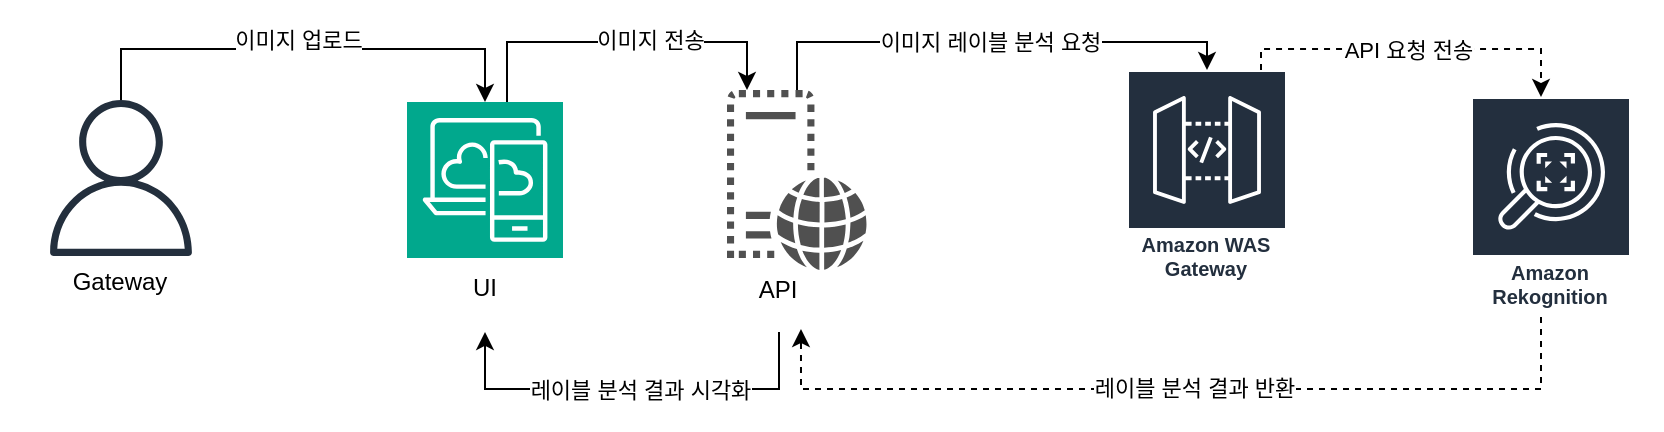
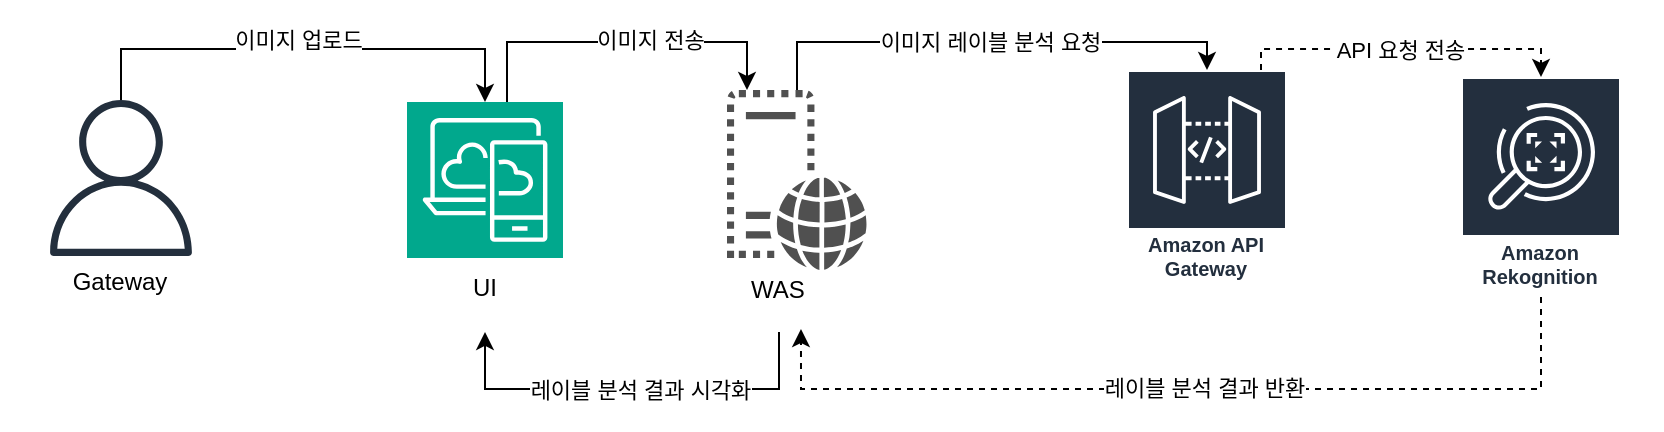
  <mxCell id="0" />
  <mxCell id="1" parent="0" />
- <mxCell id="2" value="Amazon Rekognition" style="sketch=0;outlineConnect=0;fontColor=#232F3E;gradientColor=none;strokeColor=#ffffff;fillColor=#232F3E;dashed=0;verticalLabelPosition=middle;verticalAlign=bottom;align=center;html=1;whiteSpace=wrap;fontSize=10;fontStyle=1;spacing=3;shape=mxgraph.aws4.productIcon;prIcon=mxgraph.aws4.rekognition;" vertex="1" parent="1"><mxGeometry x="735" y="48" width="80" height="110" as="geometry" /></mxCell>
+ <mxCell id="2" value="Amazon Rekognition" style="sketch=0;outlineConnect=0;fontColor=#232F3E;gradientColor=none;strokeColor=#ffffff;fillColor=#232F3E;dashed=0;verticalLabelPosition=middle;verticalAlign=bottom;align=center;html=1;whiteSpace=wrap;fontSize=10;fontStyle=1;spacing=3;shape=mxgraph.aws4.productIcon;prIcon=mxgraph.aws4.rekognition;" vertex="1" parent="1"><mxGeometry x="730" y="38" width="80" height="110" as="geometry" /></mxCell>
  <mxCell id="3" style="edgeStyle=orthogonalEdgeStyle;rounded=0;orthogonalLoop=1;jettySize=auto;html=1;" edge="1" parent="1" source="5" target="13"><mxGeometry relative="1" as="geometry"><Array as="points"><mxPoint x="253" y="20.48" /><mxPoint x="373" y="20.48" /></Array></mxGeometry></mxCell>
  <mxCell id="4" value="이미지 전송" style="edgeLabel;html=1;align=center;verticalAlign=middle;resizable=0;points=[];" vertex="1" connectable="0" parent="3"><mxGeometry x="0.157" y="1" relative="1" as="geometry"><mxPoint as="offset" /></mxGeometry></mxCell>
  <mxCell id="5" value="" style="sketch=0;points=[[0,0,0],[0.25,0,0],[0.5,0,0],[0.75,0,0],[1,0,0],[0,1,0],[0.25,1,0],[0.5,1,0],[0.75,1,0],[1,1,0],[0,0.25,0],[0,0.5,0],[0,0.75,0],[1,0.25,0],[1,0.5,0],[1,0.75,0]];outlineConnect=0;fontColor=#232F3E;fillColor=#01A88D;strokeColor=#ffffff;dashed=0;verticalLabelPosition=bottom;verticalAlign=top;align=center;html=1;fontSize=12;fontStyle=0;aspect=fixed;shape=mxgraph.aws4.resourceIcon;resIcon=mxgraph.aws4.desktop_and_app_streaming;" vertex="1" parent="1"><mxGeometry x="203" y="50.48" width="78" height="78" as="geometry" /></mxCell>
  <mxCell id="6" style="edgeStyle=orthogonalEdgeStyle;rounded=0;orthogonalLoop=1;jettySize=auto;html=1;" edge="1" parent="1" source="8" target="5"><mxGeometry relative="1" as="geometry"><Array as="points"><mxPoint x="60" y="24" /><mxPoint x="242" y="24" /></Array></mxGeometry></mxCell>
  <mxCell id="7" value="이미지 업로드" style="edgeLabel;html=1;align=center;verticalAlign=middle;resizable=0;points=[];" vertex="1" connectable="0" parent="6"><mxGeometry x="-0.029" y="5" relative="1" as="geometry"><mxPoint as="offset" /></mxGeometry></mxCell>
  <mxCell id="8" value="" style="sketch=0;outlineConnect=0;fontColor=#232F3E;gradientColor=none;fillColor=#232F3D;strokeColor=none;dashed=0;verticalLabelPosition=bottom;verticalAlign=top;align=center;html=1;fontSize=12;fontStyle=0;aspect=fixed;pointerEvents=1;shape=mxgraph.aws4.user;" vertex="1" parent="1"><mxGeometry x="21" y="49.48" width="78" height="78" as="geometry" /></mxCell>
  <mxCell id="9" style="edgeStyle=orthogonalEdgeStyle;rounded=0;orthogonalLoop=1;jettySize=auto;html=1;dashed=1;" edge="1" parent="1" source="11" target="2"><mxGeometry relative="1" as="geometry"><Array as="points"><mxPoint x="630" y="93" /><mxPoint x="630" y="24" /><mxPoint x="770" y="24" /></Array></mxGeometry></mxCell>
  <mxCell id="10" value="API 요청 전송" style="edgeLabel;html=1;align=center;verticalAlign=middle;resizable=0;points=[];" vertex="1" connectable="0" parent="9"><mxGeometry x="-0.34" y="-3" relative="1" as="geometry"><mxPoint x="26" y="-3" as="offset" /></mxGeometry></mxCell>
- <mxCell id="11" value="Amazon WAS Gateway" style="sketch=0;outlineConnect=0;fontColor=#232F3E;gradientColor=none;strokeColor=#ffffff;fillColor=#232F3E;dashed=0;verticalLabelPosition=middle;verticalAlign=bottom;align=center;html=1;whiteSpace=wrap;fontSize=10;fontStyle=1;spacing=3;shape=mxgraph.aws4.productIcon;prIcon=mxgraph.aws4.api_gateway;" vertex="1" parent="1"><mxGeometry x="563" y="34.48" width="80" height="110" as="geometry" /></mxCell>
+ <mxCell id="11" value="Amazon API Gateway" style="sketch=0;outlineConnect=0;fontColor=#232F3E;gradientColor=none;strokeColor=#ffffff;fillColor=#232F3E;dashed=0;verticalLabelPosition=middle;verticalAlign=bottom;align=center;html=1;whiteSpace=wrap;fontSize=10;fontStyle=1;spacing=3;shape=mxgraph.aws4.productIcon;prIcon=mxgraph.aws4.api_gateway;" vertex="1" parent="1"><mxGeometry x="563" y="34.48" width="80" height="110" as="geometry" /></mxCell>
  <mxCell id="12" value="이미지 레이블 분석 요청" style="edgeStyle=orthogonalEdgeStyle;rounded=0;orthogonalLoop=1;jettySize=auto;html=1;" edge="1" parent="1" source="13" target="11"><mxGeometry relative="1" as="geometry"><Array as="points"><mxPoint x="398" y="20.48" /><mxPoint x="603" y="20.48" /></Array></mxGeometry></mxCell>
  <mxCell id="13" value="" style="sketch=0;pointerEvents=1;shadow=0;dashed=0;html=1;strokeColor=none;fillColor=#505050;labelPosition=center;verticalLabelPosition=bottom;verticalAlign=top;outlineConnect=0;align=center;shape=mxgraph.office.servers.virtual_web_server;" vertex="1" parent="1"><mxGeometry x="363" y="44.48" width="70" height="90" as="geometry" /></mxCell>
  <mxCell id="14" value="" style="edgeStyle=orthogonalEdgeStyle;rounded=0;orthogonalLoop=1;jettySize=auto;html=1;" edge="1" parent="1" source="16" target="17"><mxGeometry relative="1" as="geometry"><Array as="points"><mxPoint x="389" y="194" /><mxPoint x="242" y="194" /></Array></mxGeometry></mxCell>
  <mxCell id="15" value="레이블 분석 결과 시각화" style="edgeLabel;html=1;align=center;verticalAlign=middle;resizable=0;points=[];" vertex="1" connectable="0" parent="14"><mxGeometry x="-0.226" y="1" relative="1" as="geometry"><mxPoint x="-19" y="-1" as="offset" /></mxGeometry></mxCell>
- <mxCell id="16" value="API" style="text;html=1;strokeColor=none;fillColor=none;align=center;verticalAlign=middle;whiteSpace=wrap;rounded=0;" vertex="1" parent="1"><mxGeometry x="354" y="125.48" width="70" height="40" as="geometry" /></mxCell>
+ <mxCell id="16" value="WAS" style="text;html=1;strokeColor=none;fillColor=none;align=center;verticalAlign=middle;whiteSpace=wrap;rounded=0;" vertex="1" parent="1"><mxGeometry x="354" y="125.48" width="70" height="40" as="geometry" /></mxCell>
  <mxCell id="17" value="UI" style="text;html=1;strokeColor=none;fillColor=none;align=center;verticalAlign=middle;whiteSpace=wrap;rounded=0;" vertex="1" parent="1"><mxGeometry x="206.5" y="123.48" width="71" height="42" as="geometry" /></mxCell>
  <mxCell id="18" value="Gateway" style="text;html=1;strokeColor=none;fillColor=none;align=center;verticalAlign=middle;whiteSpace=wrap;rounded=0;" vertex="1" parent="1"><mxGeometry x="20" y="120.48" width="80" height="42" as="geometry" /></mxCell>
  <mxCell id="19" style="edgeStyle=orthogonalEdgeStyle;rounded=0;orthogonalLoop=1;jettySize=auto;html=1;entryX=0.657;entryY=0.963;entryDx=0;entryDy=0;entryPerimeter=0;dashed=1;" edge="1" parent="1" source="2" target="16"><mxGeometry relative="1" as="geometry"><Array as="points"><mxPoint x="770" y="194" /><mxPoint x="400" y="194" /></Array></mxGeometry></mxCell>
  <mxCell id="20" value="레이블 분석 결과 반환" style="edgeLabel;html=1;align=center;verticalAlign=middle;resizable=0;points=[];" vertex="1" connectable="0" parent="19"><mxGeometry x="-0.038" y="-1" relative="1" as="geometry"><mxPoint as="offset" /></mxGeometry></mxCell>
